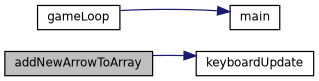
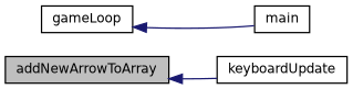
  digraph {
    rankdir=LR
    node [color=black fillcolor=white fontname=Helvetica fontsize=10 shape=record style=filled]
    edge [color=midnightblue dir=back fontname=Helvetica fontsize=10 labelfontname=Helvetica labelfontsize=10 style=solid]
    n1 [fillcolor=grey75 fontcolor=black height=0.2 label=addNewArrowToArray width=0.4]
    n2 [height=0.2 label=keyboardUpdate width=0.4]
    n3 [height=0.2 label=gameLoop width=0.4]
    n4 [height=0.2 label=main width=0.4]
-   n2 -> n1
-   n4 -> n3
+   n1 -> n2
+   n3 -> n4
  }
